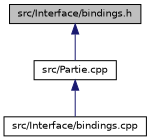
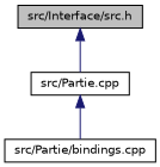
  digraph {
    node [color=black fillcolor=white fontname=Helvetica fontsize=10 shape=record style=filled]
    edge [color=midnightblue dir=back fontname=Helvetica fontsize=10 labelfontname=Helvetica labelfontsize=10 style=solid]
-   n1 [fillcolor=grey75 fontcolor=black height=0.2 label="src/Interface/bindings.h" width=0.4]
+   n1 [fillcolor=grey75 fontcolor=black height=0.2 label="src/Interface/src.h" width=0.4]
    n2 [height=0.2 label="src/Partie.cpp" width=0.4]
-   n3 [height=0.2 label="src/Interface/bindings.cpp" width=0.4]
+   n3 [height=0.2 label="src/Partie/bindings.cpp" width=0.4]
    n1 -> n2
    n2 -> n3
  }
